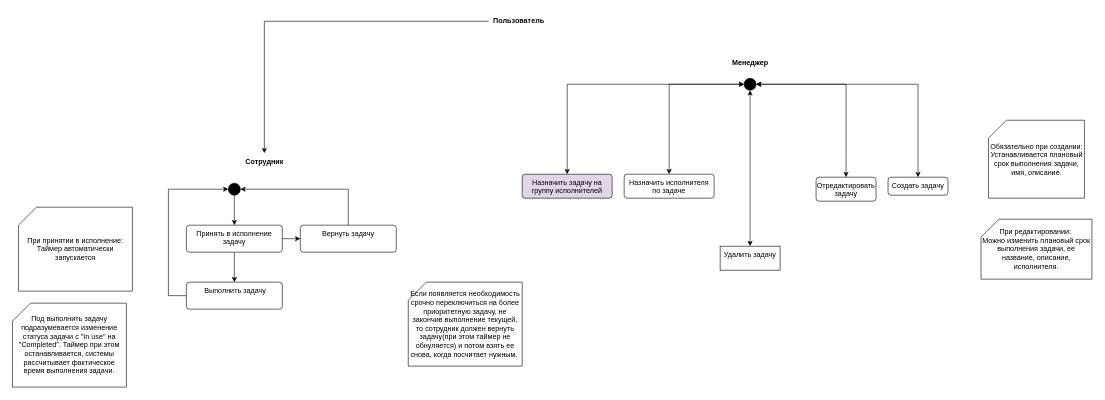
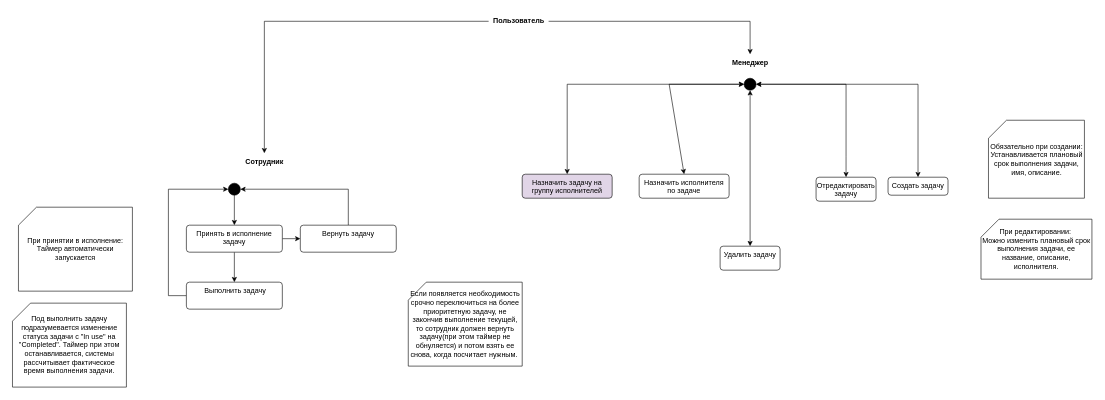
  <mxCell id="0" />
  <mxCell id="1" parent="0" />
  <mxCell id="2" style="edgeStyle=orthogonalEdgeStyle;rounded=0;orthogonalLoop=1;jettySize=auto;html=1;" edge="1" parent="1" source="3" target="18"><mxGeometry relative="1" as="geometry" /></mxCell>
  <mxCell id="3" value="" style="ellipse;fillColor=strokeColor;html=1;" vertex="1" parent="1"><mxGeometry x="380" y="305" width="20" height="20" as="geometry" /></mxCell>
  <mxCell id="4" value="Сотрудник" style="text;html=1;align=center;verticalAlign=middle;resizable=0;points=[];autosize=1;strokeColor=none;fillColor=none;fontStyle=1" vertex="1" parent="1"><mxGeometry x="400" y="255" width="80" height="30" as="geometry" /></mxCell>
  <mxCell id="5" value="" style="ellipse;fillColor=strokeColor;html=1;" vertex="1" parent="1"><mxGeometry x="1240" y="130" width="20" height="20" as="geometry" /></mxCell>
  <mxCell id="6" value="Менеджер" style="text;html=1;align=center;verticalAlign=middle;resizable=0;points=[];autosize=1;strokeColor=none;fillColor=none;fontStyle=1" vertex="1" parent="1"><mxGeometry x="1210" y="90" width="80" height="30" as="geometry" /></mxCell>
  <mxCell id="7" value="Создать задачу" style="html=1;align=center;verticalAlign=top;rounded=1;absoluteArcSize=1;arcSize=10;dashed=0;whiteSpace=wrap;" vertex="1" parent="1"><mxGeometry x="1480" y="295" width="100" height="30" as="geometry" /></mxCell>
  <mxCell id="8" style="edgeStyle=orthogonalEdgeStyle;rounded=0;orthogonalLoop=1;jettySize=auto;html=1;" edge="1" parent="1" source="10" target="4"><mxGeometry relative="1" as="geometry" /></mxCell>
+ <mxCell id="9" style="edgeStyle=orthogonalEdgeStyle;rounded=0;orthogonalLoop=1;jettySize=auto;html=1;" edge="1" parent="1" source="10" target="6"><mxGeometry relative="1" as="geometry" /></mxCell>
  <mxCell id="10" value="Пользователь" style="text;html=1;align=center;verticalAlign=middle;resizable=0;points=[];autosize=1;strokeColor=none;fillColor=none;fontStyle=1" vertex="1" parent="1"><mxGeometry x="814" y="20" width="100" height="30" as="geometry" /></mxCell>
  <mxCell id="11" value="Отредактировать задачу" style="html=1;align=center;verticalAlign=top;rounded=1;absoluteArcSize=1;arcSize=10;dashed=0;whiteSpace=wrap;" vertex="1" parent="1"><mxGeometry x="1360" y="295" width="100" height="40" as="geometry" /></mxCell>
- <mxCell id="12" value="Назначить исполнителя по задаче" style="html=1;align=center;verticalAlign=top;rounded=1;absoluteArcSize=1;arcSize=10;dashed=0;whiteSpace=wrap;" vertex="1" parent="1"><mxGeometry x="1040" y="290" width="150" height="40" as="geometry" /></mxCell>
+ <mxCell id="12" value="Назначить исполнителя по задаче" style="html=1;align=center;verticalAlign=top;rounded=1;absoluteArcSize=1;arcSize=10;dashed=0;whiteSpace=wrap;" vertex="1" parent="1"><mxGeometry x="1065" y="290" width="150" height="40" as="geometry" /></mxCell>
  <mxCell id="13" value="Назначить задачу на группу исполнителей" style="html=1;align=center;verticalAlign=top;rounded=1;absoluteArcSize=1;arcSize=10;dashed=0;whiteSpace=wrap;fillColor=#e1d5e7;" vertex="1" parent="1"><mxGeometry x="870" y="290" width="150" height="40" as="geometry" /></mxCell>
  <mxCell id="14" value="При редактировании:&amp;nbsp;&lt;div&gt;Можно изменить плановый срок выполнения задачи, ее название, описание, исполнителя.&lt;/div&gt;" style="shape=card;whiteSpace=wrap;html=1;" vertex="1" parent="1"><mxGeometry x="1635" y="365" width="185" height="100" as="geometry" /></mxCell>
  <mxCell id="15" value="Обязательно при создании: Устанавливается плановый срок выполнения задачи, имя, описание." style="shape=card;whiteSpace=wrap;html=1;" vertex="1" parent="1"><mxGeometry x="1647.5" y="200" width="160" height="130" as="geometry" /></mxCell>
  <mxCell id="16" style="edgeStyle=orthogonalEdgeStyle;rounded=0;orthogonalLoop=1;jettySize=auto;html=1;" edge="1" parent="1" source="18" target="20"><mxGeometry relative="1" as="geometry" /></mxCell>
  <mxCell id="17" style="edgeStyle=orthogonalEdgeStyle;rounded=0;orthogonalLoop=1;jettySize=auto;html=1;exitX=1;exitY=0.5;exitDx=0;exitDy=0;entryX=0;entryY=0.5;entryDx=0;entryDy=0;" edge="1" parent="1" source="18" target="25"><mxGeometry relative="1" as="geometry" /></mxCell>
  <mxCell id="18" value="Принять в исполнение задачу" style="html=1;align=center;verticalAlign=top;rounded=1;absoluteArcSize=1;arcSize=10;dashed=0;whiteSpace=wrap;" vertex="1" parent="1"><mxGeometry x="310" y="375" width="160" height="45" as="geometry" /></mxCell>
  <mxCell id="19" style="edgeStyle=orthogonalEdgeStyle;rounded=0;orthogonalLoop=1;jettySize=auto;html=1;entryX=0;entryY=0.5;entryDx=0;entryDy=0;" edge="1" parent="1" source="20" target="3"><mxGeometry relative="1" as="geometry"><Array as="points"><mxPoint x="280" y="492" /><mxPoint x="280" y="315" /></Array></mxGeometry></mxCell>
  <mxCell id="20" value="&amp;nbsp;Выполнить задачу" style="html=1;align=center;verticalAlign=top;rounded=1;absoluteArcSize=1;arcSize=10;dashed=0;whiteSpace=wrap;" vertex="1" parent="1"><mxGeometry x="310" y="470" width="160" height="45" as="geometry" /></mxCell>
  <mxCell id="21" value="При принятии в исполнение:&lt;div&gt;Таймер автоматически запускается&lt;/div&gt;" style="shape=card;whiteSpace=wrap;html=1;" vertex="1" parent="1"><mxGeometry x="30" y="345" width="190" height="140" as="geometry" /></mxCell>
  <mxCell id="22" value="Под выполнить задачу подразумевается изменение статуса задачи с &quot;In use&quot; на &quot;Completed&quot;. Таймер при этом останавливается, системы рассчитывает фактическое время выполнения задачи." style="shape=card;whiteSpace=wrap;html=1;" vertex="1" parent="1"><mxGeometry x="20" y="505" width="190" height="140" as="geometry" /></mxCell>
- <mxCell id="23" value="Удалить задачу" style="html=1;align=center;verticalAlign=top;absoluteArcSize=1;arcSize=10;dashed=0;whiteSpace=wrap;rounded=0;" vertex="1" parent="1"><mxGeometry x="1200" y="410" width="100" height="40" as="geometry" /></mxCell>
+ <mxCell id="23" value="Удалить задачу" style="html=1;align=center;verticalAlign=top;rounded=1;absoluteArcSize=1;arcSize=10;dashed=0;whiteSpace=wrap;" vertex="1" parent="1"><mxGeometry x="1200" y="410" width="100" height="40" as="geometry" /></mxCell>
  <mxCell id="24" style="edgeStyle=orthogonalEdgeStyle;rounded=0;orthogonalLoop=1;jettySize=auto;html=1;entryX=1;entryY=0.5;entryDx=0;entryDy=0;" edge="1" parent="1" source="25" target="3"><mxGeometry relative="1" as="geometry"><Array as="points"><mxPoint x="580" y="315" /></Array></mxGeometry></mxCell>
  <mxCell id="25" value="Вернуть задачу" style="html=1;align=center;verticalAlign=top;rounded=1;absoluteArcSize=1;arcSize=10;dashed=0;whiteSpace=wrap;" vertex="1" parent="1"><mxGeometry x="500" y="375" width="160" height="45" as="geometry" /></mxCell>
  <mxCell id="26" value="" style="endArrow=classic;startArrow=classic;html=1;rounded=0;exitX=1;exitY=0.5;exitDx=0;exitDy=0;entryX=0.5;entryY=0;entryDx=0;entryDy=0;" edge="1" parent="1" source="5" target="7"><mxGeometry width="50" height="50" relative="1" as="geometry"><mxPoint x="1390" y="200" as="sourcePoint" /><mxPoint x="1650" y="140" as="targetPoint" /><Array as="points"><mxPoint x="1400" y="140" /><mxPoint x="1530" y="140" /></Array></mxGeometry></mxCell>
  <mxCell id="27" value="" style="endArrow=classic;startArrow=classic;html=1;rounded=0;exitX=1;exitY=0.5;exitDx=0;exitDy=0;entryX=0.5;entryY=0;entryDx=0;entryDy=0;" edge="1" parent="1" source="5" target="11"><mxGeometry width="50" height="50" relative="1" as="geometry"><mxPoint x="1270" y="150" as="sourcePoint" /><mxPoint x="1540" y="305" as="targetPoint" /><Array as="points"><mxPoint x="1410" y="140" /><mxPoint x="1410" y="260" /></Array></mxGeometry></mxCell>
  <mxCell id="28" value="" style="endArrow=classic;startArrow=classic;html=1;rounded=0;entryX=0.5;entryY=1;entryDx=0;entryDy=0;exitX=0.5;exitY=0;exitDx=0;exitDy=0;" edge="1" parent="1" source="23" target="5"><mxGeometry width="50" height="50" relative="1" as="geometry"><mxPoint x="1220" y="320" as="sourcePoint" /><mxPoint x="1270" y="270" as="targetPoint" /></mxGeometry></mxCell>
  <mxCell id="29" value="" style="endArrow=classic;startArrow=classic;html=1;rounded=0;entryX=0;entryY=0.5;entryDx=0;entryDy=0;exitX=0.5;exitY=0;exitDx=0;exitDy=0;" edge="1" parent="1" source="13" target="5"><mxGeometry width="50" height="50" relative="1" as="geometry"><mxPoint x="900" y="140" as="sourcePoint" /><mxPoint x="1170" y="120" as="targetPoint" /><Array as="points"><mxPoint x="945" y="140" /></Array></mxGeometry></mxCell>
  <mxCell id="30" value="" style="endArrow=classic;startArrow=classic;html=1;rounded=0;entryX=0;entryY=0.5;entryDx=0;entryDy=0;exitX=0.5;exitY=0;exitDx=0;exitDy=0;" edge="1" parent="1" source="12" target="5"><mxGeometry width="50" height="50" relative="1" as="geometry"><mxPoint x="1090" y="220" as="sourcePoint" /><mxPoint x="1140" y="170" as="targetPoint" /><Array as="points"><mxPoint x="1115" y="140" /></Array></mxGeometry></mxCell>
  <mxCell id="31" value="Если появляется необходимость срочно переключиться на более приоритетную задачу, не закончив выполнение текущей, то сотрудник должен вернуть задачу(при этом таймер не обнуляется) и потом взять ее снова, когда посчитает нужным.&amp;nbsp;" style="shape=card;whiteSpace=wrap;html=1;" vertex="1" parent="1"><mxGeometry x="680" y="470" width="190" height="140" as="geometry" /></mxCell>
